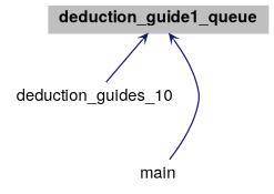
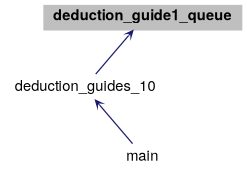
  digraph {
    rankdir=TB
    node [color=black fontname="Helvetica,Arial,sans-serif" fontsize=12 shape=plaintext]
    edge [arrowhead=open arrowsize=0.5 arrowtail=open color=midnightblue dir=back fontname="Helvetica,Arial,sans-serif" fontsize=15 labelfontsize=15 style=solid]
    n1 [fillcolor=grey75 fontcolor=black height=0.2 label=<<b>deduction_guide1_queue</b>> style=filled width=0.4]
    n2 [height=0.2 label=deduction_guides_10 width=0.4]
    n3 [height=0.2 label=main width=0.4]
    n1 -> n2
-   n1 -> n3
+   n2 -> n3
  }
